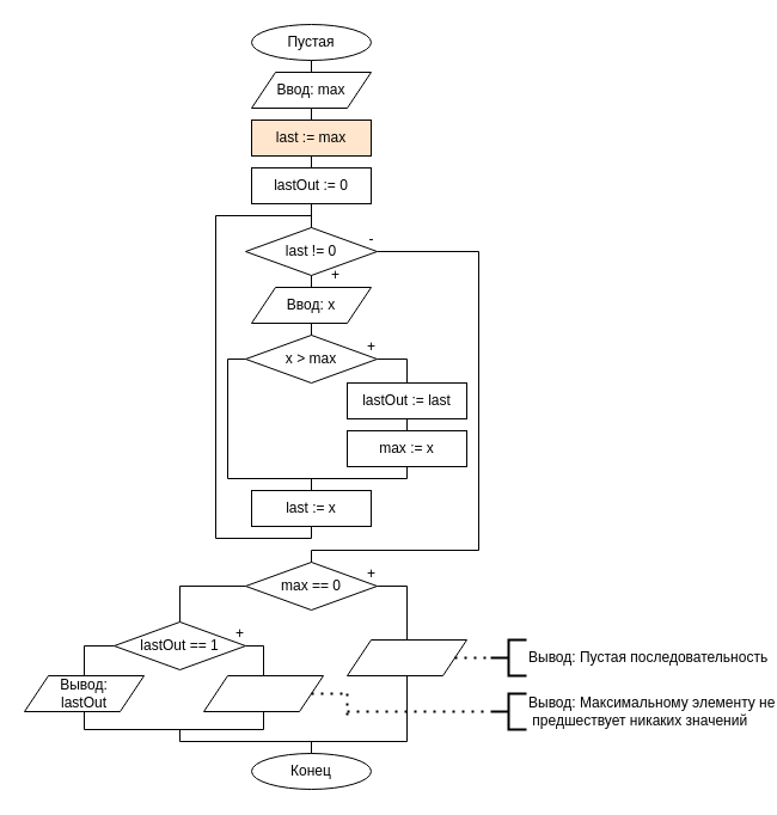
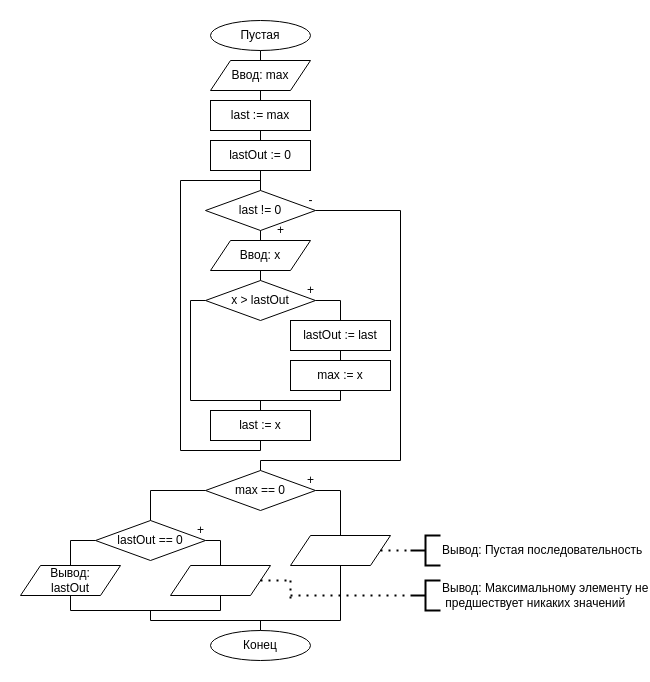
  <mxCell id="0" />
  <mxCell id="1" parent="0" />
  <mxCell id="2" value="Пустая" style="ellipse;whiteSpace=wrap;html=1;" vertex="1" parent="1"><mxGeometry x="210" y="20" width="100" height="30" as="geometry" /></mxCell>
  <mxCell id="3" value="Конец" style="ellipse;whiteSpace=wrap;html=1;" vertex="1" parent="1"><mxGeometry x="210" y="630" width="100" height="30" as="geometry" /></mxCell>
  <mxCell id="4" value="Ввод: max" style="shape=parallelogram;perimeter=parallelogramPerimeter;whiteSpace=wrap;html=1;fixedSize=1;" vertex="1" parent="1"><mxGeometry x="210" y="60" width="100" height="30" as="geometry" /></mxCell>
- <mxCell id="5" value="last := max" style="rounded=0;whiteSpace=wrap;html=1;fillColor=#ffe6cc;" vertex="1" parent="1"><mxGeometry x="210" y="100" width="100" height="30" as="geometry" /></mxCell>
+ <mxCell id="5" value="last := max" style="rounded=0;whiteSpace=wrap;html=1;" vertex="1" parent="1"><mxGeometry x="210" y="100" width="100" height="30" as="geometry" /></mxCell>
  <mxCell id="6" value="lastOut := 0" style="rounded=0;whiteSpace=wrap;html=1;" vertex="1" parent="1"><mxGeometry x="210" y="140" width="100" height="30" as="geometry" /></mxCell>
  <mxCell id="7" value="last != 0" style="rhombus;whiteSpace=wrap;html=1;" vertex="1" parent="1"><mxGeometry x="205" y="190" width="110" height="40" as="geometry" /></mxCell>
  <mxCell id="8" value="Ввод: х" style="shape=parallelogram;perimeter=parallelogramPerimeter;whiteSpace=wrap;html=1;fixedSize=1;" vertex="1" parent="1"><mxGeometry x="210" y="240" width="100" height="30" as="geometry" /></mxCell>
- <mxCell id="9" value="x &amp;gt; max" style="rhombus;whiteSpace=wrap;html=1;" vertex="1" parent="1"><mxGeometry x="205" y="280" width="110" height="40" as="geometry" /></mxCell>
+ <mxCell id="9" value="x &amp;gt; lastOut" style="rhombus;whiteSpace=wrap;html=1;" vertex="1" parent="1"><mxGeometry x="205" y="280" width="110" height="40" as="geometry" /></mxCell>
  <mxCell id="10" value="lastOut := last" style="rounded=0;whiteSpace=wrap;html=1;" vertex="1" parent="1"><mxGeometry x="290" y="320" width="100" height="30" as="geometry" /></mxCell>
  <mxCell id="11" value="max := x" style="rounded=0;whiteSpace=wrap;html=1;" vertex="1" parent="1"><mxGeometry x="290" y="360" width="100" height="30" as="geometry" /></mxCell>
  <mxCell id="12" value="last := x" style="rounded=0;whiteSpace=wrap;html=1;" vertex="1" parent="1"><mxGeometry x="210" y="410" width="100" height="30" as="geometry" /></mxCell>
  <mxCell id="13" value="" style="endArrow=none;html=1;exitX=0.5;exitY=1;exitDx=0;exitDy=0;" edge="1" parent="1" source="2"><mxGeometry width="50" height="50" relative="1" as="geometry"><mxPoint x="240" y="400" as="sourcePoint" /><mxPoint x="260" y="60" as="targetPoint" /></mxGeometry></mxCell>
  <mxCell id="14" value="" style="endArrow=none;html=1;exitX=0.5;exitY=1;exitDx=0;exitDy=0;entryX=0.5;entryY=0;entryDx=0;entryDy=0;" edge="1" parent="1" source="4" target="5"><mxGeometry width="50" height="50" relative="1" as="geometry"><mxPoint x="280" y="210" as="sourcePoint" /><mxPoint x="330" y="160" as="targetPoint" /></mxGeometry></mxCell>
  <mxCell id="15" value="" style="endArrow=none;html=1;exitX=0.5;exitY=1;exitDx=0;exitDy=0;entryX=0.5;entryY=0;entryDx=0;entryDy=0;" edge="1" parent="1" source="5" target="6"><mxGeometry width="50" height="50" relative="1" as="geometry"><mxPoint x="280" y="210" as="sourcePoint" /><mxPoint x="330" y="160" as="targetPoint" /></mxGeometry></mxCell>
  <mxCell id="16" value="" style="endArrow=none;html=1;exitX=0.5;exitY=0;exitDx=0;exitDy=0;entryX=0.5;entryY=1;entryDx=0;entryDy=0;" edge="1" parent="1" source="7" target="6"><mxGeometry width="50" height="50" relative="1" as="geometry"><mxPoint x="280" y="210" as="sourcePoint" /><mxPoint x="330" y="160" as="targetPoint" /></mxGeometry></mxCell>
  <mxCell id="17" value="" style="endArrow=none;html=1;exitX=0.5;exitY=1;exitDx=0;exitDy=0;entryX=0.5;entryY=0;entryDx=0;entryDy=0;" edge="1" parent="1" source="7" target="8"><mxGeometry width="50" height="50" relative="1" as="geometry"><mxPoint x="280" y="210" as="sourcePoint" /><mxPoint x="330" y="160" as="targetPoint" /></mxGeometry></mxCell>
  <mxCell id="18" value="" style="endArrow=none;html=1;exitX=0.5;exitY=1;exitDx=0;exitDy=0;entryX=0.5;entryY=0;entryDx=0;entryDy=0;" edge="1" parent="1" source="8" target="9"><mxGeometry width="50" height="50" relative="1" as="geometry"><mxPoint x="280" y="210" as="sourcePoint" /><mxPoint x="330" y="160" as="targetPoint" /></mxGeometry></mxCell>
  <mxCell id="19" value="" style="endArrow=none;html=1;exitX=1;exitY=0.5;exitDx=0;exitDy=0;" edge="1" parent="1" source="9"><mxGeometry width="50" height="50" relative="1" as="geometry"><mxPoint x="280" y="280" as="sourcePoint" /><mxPoint x="340" y="300" as="targetPoint" /></mxGeometry></mxCell>
  <mxCell id="20" value="" style="endArrow=none;html=1;exitX=0.5;exitY=0;exitDx=0;exitDy=0;" edge="1" parent="1" source="10"><mxGeometry width="50" height="50" relative="1" as="geometry"><mxPoint x="280" y="280" as="sourcePoint" /><mxPoint x="340" y="300" as="targetPoint" /></mxGeometry></mxCell>
  <mxCell id="21" value="" style="endArrow=none;html=1;exitX=0.5;exitY=1;exitDx=0;exitDy=0;entryX=0.5;entryY=0;entryDx=0;entryDy=0;" edge="1" parent="1" source="10" target="11"><mxGeometry width="50" height="50" relative="1" as="geometry"><mxPoint x="280" y="280" as="sourcePoint" /><mxPoint x="330" y="230" as="targetPoint" /></mxGeometry></mxCell>
  <mxCell id="22" value="" style="endArrow=none;html=1;exitX=0.5;exitY=1;exitDx=0;exitDy=0;" edge="1" parent="1" source="11"><mxGeometry width="50" height="50" relative="1" as="geometry"><mxPoint x="280" y="350" as="sourcePoint" /><mxPoint x="340" y="400" as="targetPoint" /></mxGeometry></mxCell>
  <mxCell id="23" value="" style="endArrow=none;html=1;exitX=0;exitY=0.5;exitDx=0;exitDy=0;" edge="1" parent="1" source="9"><mxGeometry width="50" height="50" relative="1" as="geometry"><mxPoint x="280" y="350" as="sourcePoint" /><mxPoint x="190" y="300" as="targetPoint" /></mxGeometry></mxCell>
  <mxCell id="24" value="" style="endArrow=none;html=1;" edge="1" parent="1"><mxGeometry width="50" height="50" relative="1" as="geometry"><mxPoint x="190" y="300" as="sourcePoint" /><mxPoint x="190" y="400" as="targetPoint" /></mxGeometry></mxCell>
  <mxCell id="25" value="" style="endArrow=none;html=1;" edge="1" parent="1"><mxGeometry width="50" height="50" relative="1" as="geometry"><mxPoint x="190" y="400" as="sourcePoint" /><mxPoint x="340" y="400" as="targetPoint" /></mxGeometry></mxCell>
  <mxCell id="26" value="" style="endArrow=none;html=1;exitX=0.5;exitY=0;exitDx=0;exitDy=0;" edge="1" parent="1" source="12"><mxGeometry width="50" height="50" relative="1" as="geometry"><mxPoint x="280" y="350" as="sourcePoint" /><mxPoint x="260" y="400" as="targetPoint" /></mxGeometry></mxCell>
  <mxCell id="27" value="" style="endArrow=none;html=1;exitX=0.5;exitY=1;exitDx=0;exitDy=0;" edge="1" parent="1" source="12"><mxGeometry width="50" height="50" relative="1" as="geometry"><mxPoint x="280" y="350" as="sourcePoint" /><mxPoint x="260" y="450" as="targetPoint" /></mxGeometry></mxCell>
  <mxCell id="28" value="" style="endArrow=none;html=1;" edge="1" parent="1"><mxGeometry width="50" height="50" relative="1" as="geometry"><mxPoint x="260" y="450" as="sourcePoint" /><mxPoint x="180" y="450" as="targetPoint" /></mxGeometry></mxCell>
  <mxCell id="29" value="" style="endArrow=none;html=1;" edge="1" parent="1"><mxGeometry width="50" height="50" relative="1" as="geometry"><mxPoint x="180" y="450" as="sourcePoint" /><mxPoint x="180" y="180" as="targetPoint" /></mxGeometry></mxCell>
  <mxCell id="30" value="" style="endArrow=none;html=1;" edge="1" parent="1"><mxGeometry width="50" height="50" relative="1" as="geometry"><mxPoint x="180" y="180" as="sourcePoint" /><mxPoint x="260" y="180" as="targetPoint" /></mxGeometry></mxCell>
  <mxCell id="31" value="+" style="text;html=1;align=center;verticalAlign=middle;resizable=0;points=[];autosize=1;strokeColor=none;fillColor=none;" vertex="1" parent="1"><mxGeometry x="300" y="280" width="20" height="20" as="geometry" /></mxCell>
  <mxCell id="32" value="+" style="text;html=1;align=center;verticalAlign=middle;resizable=0;points=[];autosize=1;strokeColor=none;fillColor=none;" vertex="1" parent="1"><mxGeometry x="270" y="220" width="20" height="20" as="geometry" /></mxCell>
  <mxCell id="33" value="-" style="text;html=1;align=center;verticalAlign=middle;resizable=0;points=[];autosize=1;strokeColor=none;fillColor=none;" vertex="1" parent="1"><mxGeometry x="300" y="190" width="20" height="20" as="geometry" /></mxCell>
  <mxCell id="34" value="" style="endArrow=none;html=1;exitX=1;exitY=0.5;exitDx=0;exitDy=0;" edge="1" parent="1" source="7"><mxGeometry width="50" height="50" relative="1" as="geometry"><mxPoint x="350" y="220" as="sourcePoint" /><mxPoint x="400" y="210" as="targetPoint" /></mxGeometry></mxCell>
  <mxCell id="35" value="" style="endArrow=none;html=1;" edge="1" parent="1"><mxGeometry width="50" height="50" relative="1" as="geometry"><mxPoint x="400" y="210" as="sourcePoint" /><mxPoint x="400" y="460" as="targetPoint" /></mxGeometry></mxCell>
  <mxCell id="36" value="" style="endArrow=none;html=1;" edge="1" parent="1"><mxGeometry width="50" height="50" relative="1" as="geometry"><mxPoint x="260" y="460" as="sourcePoint" /><mxPoint x="400" y="460" as="targetPoint" /></mxGeometry></mxCell>
  <mxCell id="37" value="max == 0" style="rhombus;whiteSpace=wrap;html=1;" vertex="1" parent="1"><mxGeometry x="205" y="470" width="110" height="40" as="geometry" /></mxCell>
- <mxCell id="38" value="lastOut == 1" style="rhombus;whiteSpace=wrap;html=1;" vertex="1" parent="1"><mxGeometry x="95" y="520" width="110" height="40" as="geometry" /></mxCell>
+ <mxCell id="38" value="lastOut == 0" style="rhombus;whiteSpace=wrap;html=1;" vertex="1" parent="1"><mxGeometry x="95" y="520" width="110" height="40" as="geometry" /></mxCell>
  <mxCell id="39" value="" style="shape=parallelogram;perimeter=parallelogramPerimeter;whiteSpace=wrap;html=1;fixedSize=1;" vertex="1" parent="1"><mxGeometry x="170" y="565" width="100" height="30" as="geometry" /></mxCell>
  <mxCell id="40" value="Вывод: &lt;br&gt;lastOut" style="shape=parallelogram;perimeter=parallelogramPerimeter;whiteSpace=wrap;html=1;fixedSize=1;" vertex="1" parent="1"><mxGeometry x="20" y="565" width="100" height="30" as="geometry" /></mxCell>
  <mxCell id="41" value="" style="shape=parallelogram;perimeter=parallelogramPerimeter;whiteSpace=wrap;html=1;fixedSize=1;" vertex="1" parent="1"><mxGeometry x="290" y="535" width="100" height="30" as="geometry" /></mxCell>
  <mxCell id="42" value="" style="endArrow=none;html=1;entryX=0.5;entryY=0;entryDx=0;entryDy=0;" edge="1" parent="1" target="37"><mxGeometry width="50" height="50" relative="1" as="geometry"><mxPoint x="260" y="460" as="sourcePoint" /><mxPoint x="330" y="430" as="targetPoint" /></mxGeometry></mxCell>
  <mxCell id="43" value="" style="endArrow=none;html=1;exitX=1;exitY=0.5;exitDx=0;exitDy=0;" edge="1" parent="1" source="37"><mxGeometry width="50" height="50" relative="1" as="geometry"><mxPoint x="280" y="480" as="sourcePoint" /><mxPoint x="340" y="490" as="targetPoint" /></mxGeometry></mxCell>
  <mxCell id="44" value="" style="endArrow=none;html=1;exitX=0.5;exitY=0;exitDx=0;exitDy=0;" edge="1" parent="1" source="41"><mxGeometry width="50" height="50" relative="1" as="geometry"><mxPoint x="280" y="480" as="sourcePoint" /><mxPoint x="340" y="490" as="targetPoint" /></mxGeometry></mxCell>
  <mxCell id="45" value="" style="endArrow=none;html=1;exitX=0;exitY=0.5;exitDx=0;exitDy=0;" edge="1" parent="1" source="37"><mxGeometry width="50" height="50" relative="1" as="geometry"><mxPoint x="280" y="480" as="sourcePoint" /><mxPoint x="150" y="490" as="targetPoint" /></mxGeometry></mxCell>
  <mxCell id="46" value="" style="endArrow=none;html=1;entryX=0.5;entryY=0;entryDx=0;entryDy=0;" edge="1" parent="1" target="38"><mxGeometry width="50" height="50" relative="1" as="geometry"><mxPoint x="150" y="490" as="sourcePoint" /><mxPoint x="330" y="430" as="targetPoint" /></mxGeometry></mxCell>
  <mxCell id="47" value="" style="endArrow=none;html=1;exitX=1;exitY=0.5;exitDx=0;exitDy=0;" edge="1" parent="1" source="38"><mxGeometry width="50" height="50" relative="1" as="geometry"><mxPoint x="280" y="480" as="sourcePoint" /><mxPoint x="220" y="540" as="targetPoint" /></mxGeometry></mxCell>
  <mxCell id="48" value="" style="endArrow=none;html=1;exitX=0.5;exitY=0;exitDx=0;exitDy=0;" edge="1" parent="1" source="40"><mxGeometry width="50" height="50" relative="1" as="geometry"><mxPoint x="280" y="480" as="sourcePoint" /><mxPoint x="70" y="540" as="targetPoint" /></mxGeometry></mxCell>
  <mxCell id="49" value="" style="endArrow=none;html=1;entryX=0;entryY=0.5;entryDx=0;entryDy=0;" edge="1" parent="1" target="38"><mxGeometry width="50" height="50" relative="1" as="geometry"><mxPoint x="70" y="540" as="sourcePoint" /><mxPoint x="330" y="430" as="targetPoint" /></mxGeometry></mxCell>
  <mxCell id="50" value="" style="endArrow=none;html=1;entryX=0.5;entryY=0;entryDx=0;entryDy=0;" edge="1" parent="1" target="39"><mxGeometry width="50" height="50" relative="1" as="geometry"><mxPoint x="220" y="540" as="sourcePoint" /><mxPoint x="330" y="430" as="targetPoint" /></mxGeometry></mxCell>
  <mxCell id="51" value="" style="endArrow=none;html=1;exitX=0.5;exitY=1;exitDx=0;exitDy=0;" edge="1" parent="1" source="40"><mxGeometry width="50" height="50" relative="1" as="geometry"><mxPoint x="280" y="550" as="sourcePoint" /><mxPoint x="70" y="610" as="targetPoint" /></mxGeometry></mxCell>
  <mxCell id="52" value="" style="endArrow=none;html=1;exitX=0.5;exitY=1;exitDx=0;exitDy=0;" edge="1" parent="1" source="39"><mxGeometry width="50" height="50" relative="1" as="geometry"><mxPoint x="280" y="550" as="sourcePoint" /><mxPoint x="220" y="610" as="targetPoint" /></mxGeometry></mxCell>
  <mxCell id="53" value="" style="endArrow=none;html=1;" edge="1" parent="1"><mxGeometry width="50" height="50" relative="1" as="geometry"><mxPoint x="70" y="610" as="sourcePoint" /><mxPoint x="220" y="610" as="targetPoint" /></mxGeometry></mxCell>
  <mxCell id="54" value="" style="endArrow=none;html=1;entryX=0.5;entryY=1;entryDx=0;entryDy=0;" edge="1" parent="1" target="41"><mxGeometry width="50" height="50" relative="1" as="geometry"><mxPoint x="340" y="620" as="sourcePoint" /><mxPoint x="330" y="500" as="targetPoint" /></mxGeometry></mxCell>
  <mxCell id="55" value="" style="endArrow=none;html=1;" edge="1" parent="1"><mxGeometry width="50" height="50" relative="1" as="geometry"><mxPoint x="150" y="610" as="sourcePoint" /><mxPoint x="150" y="620" as="targetPoint" /></mxGeometry></mxCell>
  <mxCell id="56" value="" style="endArrow=none;html=1;" edge="1" parent="1"><mxGeometry width="50" height="50" relative="1" as="geometry"><mxPoint x="150" y="620" as="sourcePoint" /><mxPoint x="340" y="620" as="targetPoint" /></mxGeometry></mxCell>
  <mxCell id="57" value="" style="endArrow=none;html=1;entryX=0.5;entryY=0;entryDx=0;entryDy=0;" edge="1" parent="1" target="3"><mxGeometry width="50" height="50" relative="1" as="geometry"><mxPoint x="260" y="620" as="sourcePoint" /><mxPoint x="330" y="480" as="targetPoint" /></mxGeometry></mxCell>
  <mxCell id="58" value="+" style="text;html=1;align=center;verticalAlign=middle;resizable=0;points=[];autosize=1;strokeColor=none;fillColor=none;" vertex="1" parent="1"><mxGeometry x="300" y="470" width="20" height="20" as="geometry" /></mxCell>
  <mxCell id="59" value="+" style="text;html=1;align=center;verticalAlign=middle;resizable=0;points=[];autosize=1;strokeColor=none;fillColor=none;" vertex="1" parent="1"><mxGeometry x="190" y="520" width="20" height="20" as="geometry" /></mxCell>
  <mxCell id="60" value="Вывод: Пустая последовательность" style="strokeWidth=2;html=1;shape=mxgraph.flowchart.annotation_2;align=left;labelPosition=right;pointerEvents=1;" vertex="1" parent="1"><mxGeometry x="410" y="535" width="30" height="30" as="geometry" /></mxCell>
  <mxCell id="61" value="" style="endArrow=none;dashed=1;html=1;dashPattern=1 3;strokeWidth=2;entryX=0;entryY=0.5;entryDx=0;entryDy=0;entryPerimeter=0;" edge="1" parent="1" source="41" target="60"><mxGeometry width="50" height="50" relative="1" as="geometry"><mxPoint x="210" y="520" as="sourcePoint" /><mxPoint x="260" y="470" as="targetPoint" /></mxGeometry></mxCell>
  <mxCell id="62" value="Вывод: Максимальному элементу не&lt;br&gt;&amp;nbsp;предшествует никаких значений" style="strokeWidth=2;html=1;shape=mxgraph.flowchart.annotation_2;align=left;labelPosition=right;pointerEvents=1;" vertex="1" parent="1"><mxGeometry x="410" y="580" width="30" height="30" as="geometry" /></mxCell>
  <mxCell id="63" value="" style="endArrow=none;dashed=1;html=1;dashPattern=1 3;strokeWidth=2;exitX=1;exitY=0.5;exitDx=0;exitDy=0;" edge="1" parent="1" source="39"><mxGeometry width="50" height="50" relative="1" as="geometry"><mxPoint x="230" y="520" as="sourcePoint" /><mxPoint x="290" y="580" as="targetPoint" /></mxGeometry></mxCell>
  <mxCell id="64" value="" style="endArrow=none;dashed=1;html=1;dashPattern=1 3;strokeWidth=2;" edge="1" parent="1"><mxGeometry width="50" height="50" relative="1" as="geometry"><mxPoint x="290" y="580" as="sourcePoint" /><mxPoint x="290" y="600" as="targetPoint" /></mxGeometry></mxCell>
  <mxCell id="65" value="" style="endArrow=none;dashed=1;html=1;dashPattern=1 3;strokeWidth=2;entryX=0;entryY=0.5;entryDx=0;entryDy=0;entryPerimeter=0;" edge="1" parent="1" target="62"><mxGeometry width="50" height="50" relative="1" as="geometry"><mxPoint x="290" y="595" as="sourcePoint" /><mxPoint x="280" y="470" as="targetPoint" /></mxGeometry></mxCell>
